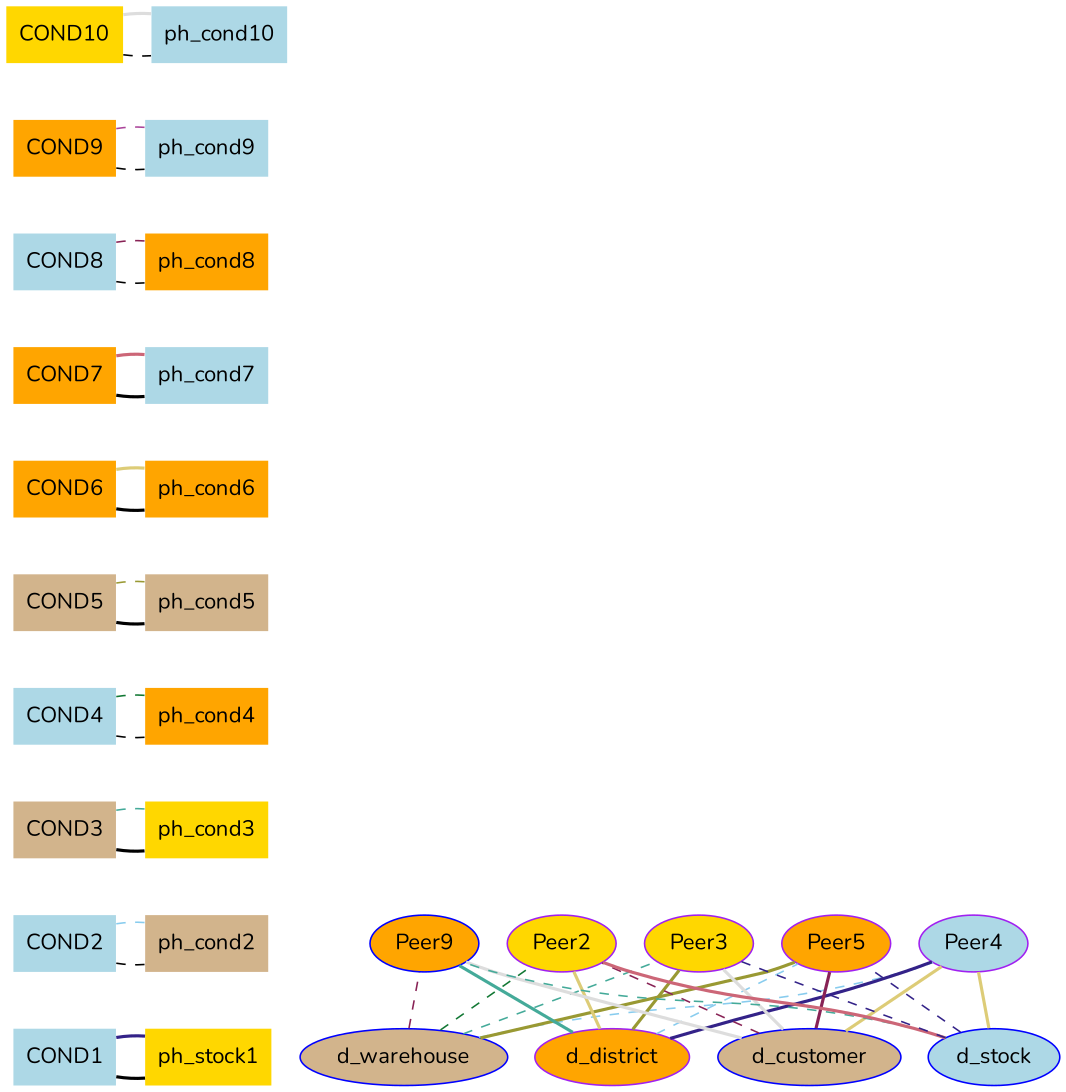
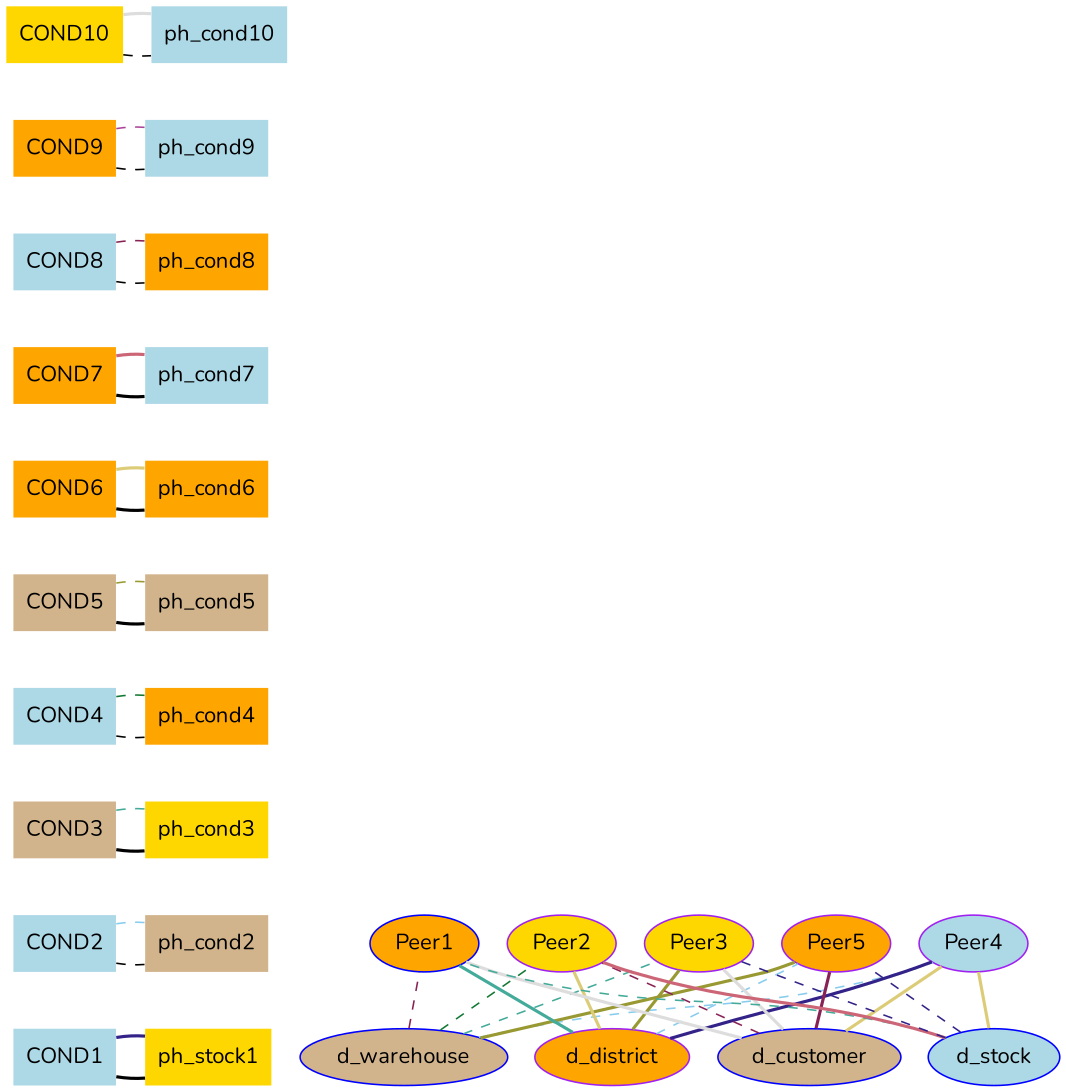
  graph {
    fontname=Nunito
    rankdir=BT
    node [color=purple fillcolor=lightblue fontname=Nunito shape=plaintext style=filled]
    edge [fontname=Nunito style=bold]
    n1 [label=COND1]
    n2 [color=blue fillcolor=gold label=ph_stock1]
    n3 [color=blue label=COND2]
    ph_cond2 [color=blue fillcolor=tan]
    n5 [fillcolor=tan label=COND3]
    ph_cond3 [color=blue fillcolor=gold]
    n7 [label=COND4]
    ph_cond4 [fillcolor=orange]
    n9 [fillcolor=tan label=COND5]
    ph_cond5 [fillcolor=tan]
    n11 [fillcolor=orange label=COND6]
    ph_cond6 [color=blue fillcolor=orange]
    n13 [fillcolor=orange label=COND7]
    ph_cond7
    n15 [color=blue label=COND8]
    ph_cond8 [fillcolor=orange]
    n17 [color=blue fillcolor=orange label=COND9]
    ph_cond9
    n19 [color=blue fillcolor=gold label=COND10]
    ph_cond10
    d_warehouse [color=blue fillcolor=tan shape=""]
-   Peer1 [color=blue fillcolor=orange label=Peer9 shape=""]
+   Peer1 [color=blue fillcolor=orange shape=""]
    Peer2 [fillcolor=gold shape=""]
    Peer3 [fillcolor=gold shape=""]
    Peer4 [shape=""]
    Peer5 [fillcolor=orange shape=""]
    d_district [fillcolor=orange shape=""]
    d_customer [color=blue fillcolor=tan shape=""]
    d_stock [color=blue shape=""]
    subgraph sub_1 {
      rank=same
      rankdir=LR
      n1
      n2
    }
    subgraph sub_2 {
      rank=same
      rankdir=LR
      n3
      ph_cond2
    }
    subgraph sub_3 {
      rank=same
      rankdir=LR
      n5
      ph_cond3
    }
    subgraph sub_4 {
      rank=same
      rankdir=LR
      n7
      ph_cond4
    }
    subgraph sub_5 {
      rank=same
      rankdir=LR
      n9
      ph_cond5
    }
    subgraph sub_6 {
      rank=same
      rankdir=LR
      n11
      ph_cond6
    }
    subgraph sub_7 {
      rank=same
      rankdir=LR
      n13
      ph_cond7
    }
    subgraph sub_8 {
      rank=same
      rankdir=LR
      n15
      ph_cond8
    }
    subgraph sub_9 {
      rank=same
      rankdir=LR
      n17
      ph_cond9
    }
    subgraph sub_10 {
      rank=same
      rankdir=LR
      n19
      ph_cond10
    }
    n1 -- n2 [color="#332288"]
    n1 -- n2
    n1 -- n3 [style=invis]
    n3 -- ph_cond2 [color="#88CCEE" style=dashed]
    n3 -- ph_cond2 [style=dashed]
    n3 -- n5 [style=invis]
    n5 -- ph_cond3 [color="#44AA99" style=dashed]
    n5 -- ph_cond3
    n5 -- n7 [style=invis]
    n7 -- ph_cond4 [color="#117733" style=dashed]
    n7 -- ph_cond4 [style=dashed]
    n7 -- n9 [style=invis]
    n9 -- ph_cond5 [color="#999933" style=dashed]
    n9 -- ph_cond5
    n9 -- n11 [style=invis]
    n11 -- ph_cond6 [color="#DDCC77"]
    n11 -- ph_cond6
    n11 -- n13 [style=invis]
    n13 -- ph_cond7 [color="#CC6677"]
    n13 -- ph_cond7
    n13 -- n15 [style=invis]
    n15 -- ph_cond8 [color="#882255" style=dashed]
    n15 -- ph_cond8 [style=dashed]
    n15 -- n17 [style=invis]
    n17 -- ph_cond9 [color="#AA4499" style=dashed]
    n17 -- ph_cond9 [style=dashed]
    n17 -- n19 [style=invis]
    n19 -- ph_cond10 [color="#DDDDDD"]
    n19 -- ph_cond10 [style=dashed]
    d_warehouse -- Peer1 [color="#882255" style=dashed]
    d_warehouse -- Peer2 [color="#117733" style=dashed]
    d_warehouse -- Peer3 [color="#44AA99" style=dashed]
    d_warehouse -- Peer4 [color="#88CCEE" style=dashed]
    d_warehouse -- Peer5 [color="#999933"]
    d_district -- Peer1 [color="#44AA99"]
    d_district -- Peer2 [color="#DDCC77"]
    d_district -- Peer3 [color="#999933"]
    d_district -- Peer4 [color="#332288"]
    d_district -- Peer5 [color="#88CCEE" style=dashed]
    d_customer -- Peer1 [color="#DDDDDD"]
    d_customer -- Peer2 [color="#882255" style=dashed]
    d_customer -- Peer3 [color="#DDDDDD"]
    d_customer -- Peer4 [color="#DDCC77"]
    d_customer -- Peer5 [color="#882255"]
    d_stock -- Peer1 [color="#44AA99" style=dashed]
    d_stock -- Peer2 [color="#CC6677"]
    d_stock -- Peer3 [color="#332288" style=dashed]
    d_stock -- Peer4 [color="#DDCC77"]
    d_stock -- Peer5 [color="#332288" style=dashed]
  }
